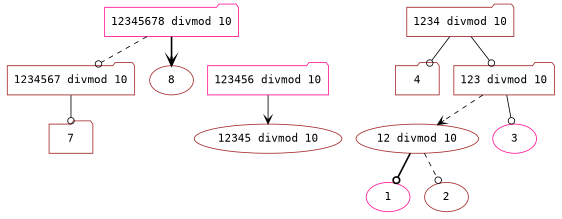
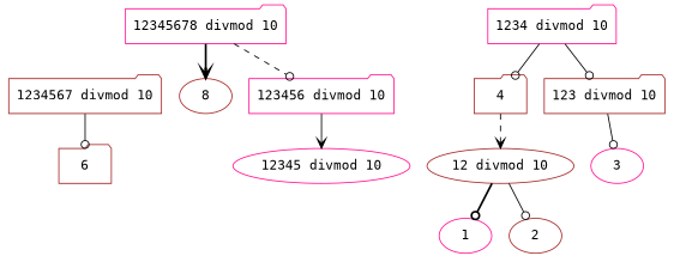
  strict digraph {
    fontname="DejaVu Sans Mono"
    node [color=brown fontname="DejaVu Sans Mono" shape=folder]
    edge [arrowhead=odot fontname="DejaVu Sans Mono" style=solid]
    "12345678 divmod 10" [color=deeppink]
    "1234567 divmod 10"
    8 [shape=ellipse]
-   7
+   7 [label=6]
    "123456 divmod 10" [color=deeppink]
-   "12345 divmod 10" [shape=ellipse]
-   "1234 divmod 10"
+   "12345 divmod 10" [color=deeppink shape=ellipse]
+   "1234 divmod 10" [color=deeppink]
    "123 divmod 10"
    4
    "12 divmod 10" [shape=ellipse]
    3 [color=deeppink shape=ellipse]
    1 [color=deeppink shape=ellipse]
    2 [shape=ellipse]
-   "12345678 divmod 10" -> "1234567 divmod 10" [style=dashed]
+   "12345678 divmod 10" -> "123456 divmod 10" [style=dashed]
    "12345678 divmod 10" -> 8 [arrowhead=vee style=bold]
    "1234567 divmod 10" -> 7
    "123456 divmod 10" -> "12345 divmod 10" [arrowhead=vee]
    "1234 divmod 10" -> "123 divmod 10"
    "1234 divmod 10" -> 4
-   "123 divmod 10" -> "12 divmod 10" [arrowhead=vee style=dashed]
+   4 -> "12 divmod 10" [arrowhead=vee style=dashed]
    "123 divmod 10" -> 3
    "12 divmod 10" -> 1 [style=bold]
-   "12 divmod 10" -> 2 [style=dashed]
+   "12 divmod 10" -> 2
  }
